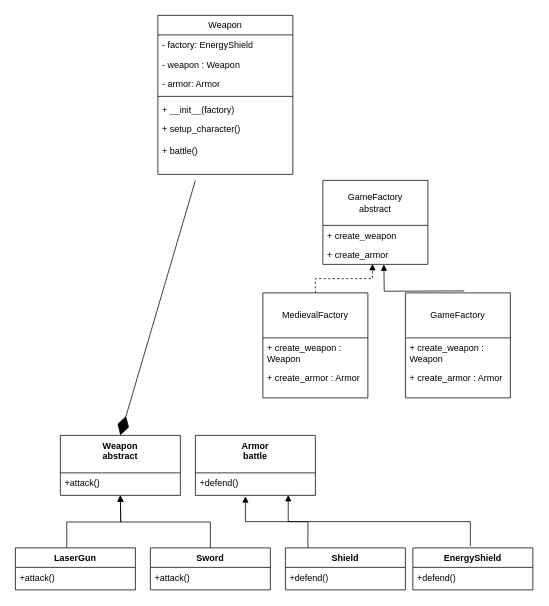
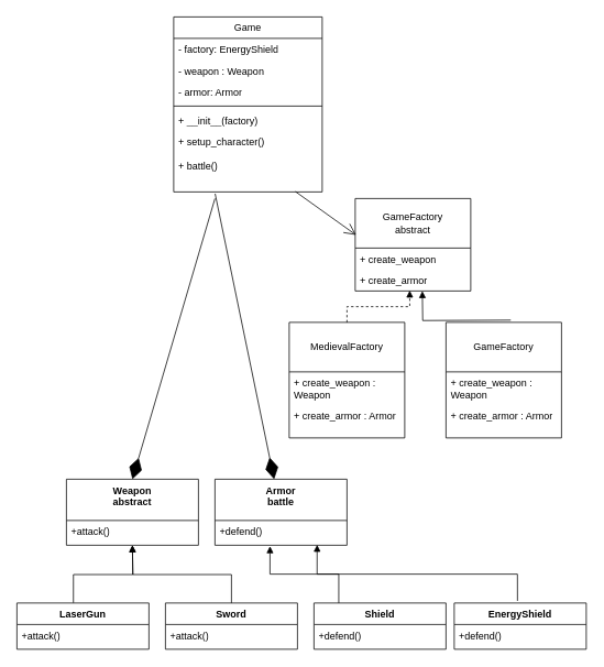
  <mxCell id="0" />
  <mxCell id="1" parent="0" />
  <mxCell id="2" value="&lt;div&gt;Weapon&lt;/div&gt;&lt;div&gt;abstract&lt;/div&gt;" style="swimlane;fontStyle=1;align=center;verticalAlign=top;childLayout=stackLayout;horizontal=1;startSize=50;horizontalStack=0;resizeParent=1;resizeParentMax=0;resizeLast=0;collapsible=1;marginBottom=0;whiteSpace=wrap;html=1;" vertex="1" parent="1"><mxGeometry x="80" y="580" width="160" height="80" as="geometry" /></mxCell>
  <mxCell id="3" value="+attack()" style="text;strokeColor=none;fillColor=none;align=left;verticalAlign=top;spacingLeft=4;spacingRight=4;overflow=hidden;rotatable=0;points=[[0,0.5],[1,0.5]];portConstraint=eastwest;whiteSpace=wrap;html=1;" vertex="1" parent="2"><mxGeometry y="50" width="160" height="30" as="geometry" /></mxCell>
  <mxCell id="4" value="&lt;div&gt;Armor&lt;/div&gt;&lt;div&gt;battle&lt;/div&gt;" style="swimlane;fontStyle=1;align=center;verticalAlign=top;childLayout=stackLayout;horizontal=1;startSize=50;horizontalStack=0;resizeParent=1;resizeParentMax=0;resizeLast=0;collapsible=1;marginBottom=0;whiteSpace=wrap;html=1;" vertex="1" parent="1"><mxGeometry x="260" y="580" width="160" height="80" as="geometry" /></mxCell>
  <mxCell id="5" value="+defend()" style="text;strokeColor=none;fillColor=none;align=left;verticalAlign=top;spacingLeft=4;spacingRight=4;overflow=hidden;rotatable=0;points=[[0,0.5],[1,0.5]];portConstraint=eastwest;whiteSpace=wrap;html=1;" vertex="1" parent="4"><mxGeometry y="50" width="160" height="30" as="geometry" /></mxCell>
  <mxCell id="6" value="Sword" style="swimlane;fontStyle=1;align=center;verticalAlign=top;childLayout=stackLayout;horizontal=1;startSize=26;horizontalStack=0;resizeParent=1;resizeParentMax=0;resizeLast=0;collapsible=1;marginBottom=0;whiteSpace=wrap;html=1;" vertex="1" parent="1"><mxGeometry x="200" y="730" width="160" height="56" as="geometry" /></mxCell>
  <mxCell id="7" value="+attack()" style="text;strokeColor=none;fillColor=none;align=left;verticalAlign=top;spacingLeft=4;spacingRight=4;overflow=hidden;rotatable=0;points=[[0,0.5],[1,0.5]];portConstraint=eastwest;whiteSpace=wrap;html=1;" vertex="1" parent="6"><mxGeometry y="26" width="160" height="30" as="geometry" /></mxCell>
  <mxCell id="8" value="Shield" style="swimlane;fontStyle=1;align=center;verticalAlign=top;childLayout=stackLayout;horizontal=1;startSize=26;horizontalStack=0;resizeParent=1;resizeParentMax=0;resizeLast=0;collapsible=1;marginBottom=0;whiteSpace=wrap;html=1;" vertex="1" parent="1"><mxGeometry x="380" y="730" width="160" height="56" as="geometry" /></mxCell>
  <mxCell id="9" value="+defend()" style="text;strokeColor=none;fillColor=none;align=left;verticalAlign=top;spacingLeft=4;spacingRight=4;overflow=hidden;rotatable=0;points=[[0,0.5],[1,0.5]];portConstraint=eastwest;whiteSpace=wrap;html=1;" vertex="1" parent="8"><mxGeometry y="26" width="160" height="30" as="geometry" /></mxCell>
  <mxCell id="10" value="LaserGun" style="swimlane;fontStyle=1;align=center;verticalAlign=top;childLayout=stackLayout;horizontal=1;startSize=26;horizontalStack=0;resizeParent=1;resizeParentMax=0;resizeLast=0;collapsible=1;marginBottom=0;whiteSpace=wrap;html=1;" vertex="1" parent="1"><mxGeometry x="20" y="730" width="160" height="56" as="geometry" /></mxCell>
  <mxCell id="11" value="+attack()" style="text;strokeColor=none;fillColor=none;align=left;verticalAlign=top;spacingLeft=4;spacingRight=4;overflow=hidden;rotatable=0;points=[[0,0.5],[1,0.5]];portConstraint=eastwest;whiteSpace=wrap;html=1;" vertex="1" parent="10"><mxGeometry y="26" width="160" height="30" as="geometry" /></mxCell>
  <mxCell id="12" value="EnergyShield" style="swimlane;fontStyle=1;align=center;verticalAlign=top;childLayout=stackLayout;horizontal=1;startSize=26;horizontalStack=0;resizeParent=1;resizeParentMax=0;resizeLast=0;collapsible=1;marginBottom=0;whiteSpace=wrap;html=1;" vertex="1" parent="1"><mxGeometry x="550" y="730" width="160" height="56" as="geometry" /></mxCell>
  <mxCell id="13" value="+defend()" style="text;strokeColor=none;fillColor=none;align=left;verticalAlign=top;spacingLeft=4;spacingRight=4;overflow=hidden;rotatable=0;points=[[0,0.5],[1,0.5]];portConstraint=eastwest;whiteSpace=wrap;html=1;" vertex="1" parent="12"><mxGeometry y="26" width="160" height="30" as="geometry" /></mxCell>
  <mxCell id="14" value="&lt;div&gt;GameFactory&lt;/div&gt;&lt;div&gt;abstract&lt;/div&gt;" style="swimlane;fontStyle=0;childLayout=stackLayout;horizontal=1;startSize=60;fillColor=none;horizontalStack=0;resizeParent=1;resizeParentMax=0;resizeLast=0;collapsible=1;marginBottom=0;whiteSpace=wrap;html=1;" vertex="1" parent="1"><mxGeometry x="430" y="240" width="140" height="112" as="geometry" /></mxCell>
  <mxCell id="15" value="+ create_weapon" style="text;strokeColor=none;fillColor=none;align=left;verticalAlign=top;spacingLeft=4;spacingRight=4;overflow=hidden;rotatable=0;points=[[0,0.5],[1,0.5]];portConstraint=eastwest;whiteSpace=wrap;html=1;" vertex="1" parent="14"><mxGeometry y="60" width="140" height="26" as="geometry" /></mxCell>
  <mxCell id="16" value="+ create_armor" style="text;strokeColor=none;fillColor=none;align=left;verticalAlign=top;spacingLeft=4;spacingRight=4;overflow=hidden;rotatable=0;points=[[0,0.5],[1,0.5]];portConstraint=eastwest;whiteSpace=wrap;html=1;" vertex="1" parent="14"><mxGeometry y="86" width="140" height="26" as="geometry" /></mxCell>
  <mxCell id="17" value="MedievalFactory" style="swimlane;fontStyle=0;childLayout=stackLayout;horizontal=1;startSize=60;fillColor=none;horizontalStack=0;resizeParent=1;resizeParentMax=0;resizeLast=0;collapsible=1;marginBottom=0;whiteSpace=wrap;html=1;" vertex="1" parent="1"><mxGeometry x="350" y="390" width="140" height="140" as="geometry" /></mxCell>
  <mxCell id="18" value="&lt;div&gt;+ create_weapon : Weapon&lt;/div&gt;" style="text;strokeColor=none;fillColor=none;align=left;verticalAlign=top;spacingLeft=4;spacingRight=4;overflow=hidden;rotatable=0;points=[[0,0.5],[1,0.5]];portConstraint=eastwest;whiteSpace=wrap;html=1;" vertex="1" parent="17"><mxGeometry y="60" width="140" height="40" as="geometry" /></mxCell>
  <mxCell id="19" value="&lt;div&gt;+ create_armor : Armor&lt;/div&gt;" style="text;strokeColor=none;fillColor=none;align=left;verticalAlign=top;spacingLeft=4;spacingRight=4;overflow=hidden;rotatable=0;points=[[0,0.5],[1,0.5]];portConstraint=eastwest;whiteSpace=wrap;html=1;" vertex="1" parent="17"><mxGeometry y="100" width="140" height="40" as="geometry" /></mxCell>
  <mxCell id="20" value="GameFactory" style="swimlane;fontStyle=0;childLayout=stackLayout;horizontal=1;startSize=60;fillColor=none;horizontalStack=0;resizeParent=1;resizeParentMax=0;resizeLast=0;collapsible=1;marginBottom=0;whiteSpace=wrap;html=1;" vertex="1" parent="1"><mxGeometry x="540" y="390" width="140" height="140" as="geometry" /></mxCell>
  <mxCell id="21" value="&lt;div&gt;+ create_weapon : Weapon&lt;/div&gt;" style="text;strokeColor=none;fillColor=none;align=left;verticalAlign=top;spacingLeft=4;spacingRight=4;overflow=hidden;rotatable=0;points=[[0,0.5],[1,0.5]];portConstraint=eastwest;whiteSpace=wrap;html=1;" vertex="1" parent="20"><mxGeometry y="60" width="140" height="40" as="geometry" /></mxCell>
  <mxCell id="22" value="&lt;div&gt;+ create_armor : Armor&lt;/div&gt;" style="text;strokeColor=none;fillColor=none;align=left;verticalAlign=top;spacingLeft=4;spacingRight=4;overflow=hidden;rotatable=0;points=[[0,0.5],[1,0.5]];portConstraint=eastwest;whiteSpace=wrap;html=1;" vertex="1" parent="20"><mxGeometry y="100" width="140" height="40" as="geometry" /></mxCell>
- <mxCell id="23" value="Weapon" style="swimlane;fontStyle=0;childLayout=stackLayout;horizontal=1;startSize=26;fillColor=none;horizontalStack=0;resizeParent=1;resizeParentMax=0;resizeLast=0;collapsible=1;marginBottom=0;whiteSpace=wrap;html=1;" vertex="1" parent="1"><mxGeometry x="210" y="20" width="180" height="212" as="geometry" /></mxCell>
+ <mxCell id="23" value="Game" style="swimlane;fontStyle=0;childLayout=stackLayout;horizontal=1;startSize=26;fillColor=none;horizontalStack=0;resizeParent=1;resizeParentMax=0;resizeLast=0;collapsible=1;marginBottom=0;whiteSpace=wrap;html=1;" vertex="1" parent="1"><mxGeometry x="210" y="20" width="180" height="212" as="geometry" /></mxCell>
  <mxCell id="24" value="- factory: EnergyShield" style="text;strokeColor=none;fillColor=none;align=left;verticalAlign=top;spacingLeft=4;spacingRight=4;overflow=hidden;rotatable=0;points=[[0,0.5],[1,0.5]];portConstraint=eastwest;whiteSpace=wrap;html=1;" vertex="1" parent="23"><mxGeometry y="26" width="180" height="26" as="geometry" /></mxCell>
  <mxCell id="25" value="- weapon : Weapon" style="text;strokeColor=none;fillColor=none;align=left;verticalAlign=top;spacingLeft=4;spacingRight=4;overflow=hidden;rotatable=0;points=[[0,0.5],[1,0.5]];portConstraint=eastwest;whiteSpace=wrap;html=1;" vertex="1" parent="23"><mxGeometry y="52" width="180" height="26" as="geometry" /></mxCell>
  <mxCell id="26" value="- armor: Armor" style="text;strokeColor=none;fillColor=none;align=left;verticalAlign=top;spacingLeft=4;spacingRight=4;overflow=hidden;rotatable=0;points=[[0,0.5],[1,0.5]];portConstraint=eastwest;whiteSpace=wrap;html=1;" vertex="1" parent="23"><mxGeometry y="78" width="180" height="26" as="geometry" /></mxCell>
  <mxCell id="27" value="" style="line;strokeWidth=1;fillColor=none;align=left;verticalAlign=middle;spacingTop=-1;spacingLeft=3;spacingRight=3;rotatable=0;labelPosition=right;points=[];portConstraint=eastwest;strokeColor=inherit;" vertex="1" parent="23"><mxGeometry y="104" width="180" height="8" as="geometry" /></mxCell>
  <mxCell id="28" value="+ __init__(factory)" style="text;strokeColor=none;fillColor=none;align=left;verticalAlign=top;spacingLeft=4;spacingRight=4;overflow=hidden;rotatable=0;points=[[0,0.5],[1,0.5]];portConstraint=eastwest;whiteSpace=wrap;html=1;" vertex="1" parent="23"><mxGeometry y="112" width="180" height="26" as="geometry" /></mxCell>
  <mxCell id="29" value="&lt;div&gt;+ setup_character()&lt;/div&gt;&lt;div&gt;&lt;br&gt;&lt;div&gt;+ battle()&lt;/div&gt;&lt;div&gt;&lt;br&gt;&lt;/div&gt;&lt;/div&gt;" style="text;strokeColor=none;fillColor=none;align=left;verticalAlign=top;spacingLeft=4;spacingRight=4;overflow=hidden;rotatable=0;points=[[0,0.5],[1,0.5]];portConstraint=eastwest;whiteSpace=wrap;html=1;" vertex="1" parent="23"><mxGeometry y="138" width="180" height="74" as="geometry" /></mxCell>
  <mxCell id="30" value="" style="endArrow=block;endFill=1;html=1;edgeStyle=orthogonalEdgeStyle;align=left;verticalAlign=top;rounded=0;entryX=0.472;entryY=0.978;entryDx=0;entryDy=0;entryPerimeter=0;exitX=0.5;exitY=0;exitDx=0;exitDy=0;dashed=1;" edge="1" parent="1" source="17" target="16"><mxGeometry x="-1" relative="1" as="geometry"><mxPoint x="330" y="370" as="sourcePoint" /><mxPoint x="490" y="370" as="targetPoint" /></mxGeometry></mxCell>
  <mxCell id="31" value="" style="endArrow=block;endFill=1;html=1;edgeStyle=orthogonalEdgeStyle;align=left;verticalAlign=top;rounded=0;exitX=0.561;exitY=-0.01;exitDx=0;exitDy=0;exitPerimeter=0;entryX=0.581;entryY=1.051;entryDx=0;entryDy=0;entryPerimeter=0;" edge="1" parent="1"><mxGeometry x="-1" relative="1" as="geometry"><mxPoint x="618.54" y="387.31" as="sourcePoint" /><mxPoint x="511.34" y="352.036" as="targetPoint" /></mxGeometry></mxCell>
  <mxCell id="32" value="" style="endArrow=block;endFill=1;html=1;edgeStyle=orthogonalEdgeStyle;align=left;verticalAlign=top;rounded=0;exitX=0.428;exitY=-0.005;exitDx=0;exitDy=0;exitPerimeter=0;" edge="1" parent="1" source="10"><mxGeometry x="-0.75" y="-10" relative="1" as="geometry"><mxPoint x="0" y="660" as="sourcePoint" /><mxPoint x="160" y="660" as="targetPoint" /><mxPoint as="offset" /></mxGeometry></mxCell>
  <mxCell id="33" value="" style="endArrow=block;endFill=1;html=1;edgeStyle=orthogonalEdgeStyle;align=left;verticalAlign=top;rounded=0;exitX=0.5;exitY=0;exitDx=0;exitDy=0;" edge="1" parent="1" source="6"><mxGeometry x="-0.75" y="-10" relative="1" as="geometry"><mxPoint x="190" y="700" as="sourcePoint" /><mxPoint x="160" y="660" as="targetPoint" /><mxPoint as="offset" /></mxGeometry></mxCell>
  <mxCell id="34" value="" style="endArrow=block;endFill=1;html=1;edgeStyle=orthogonalEdgeStyle;align=left;verticalAlign=top;rounded=0;entryX=0.417;entryY=1.038;entryDx=0;entryDy=0;entryPerimeter=0;exitX=0.188;exitY=0;exitDx=0;exitDy=0;exitPerimeter=0;" edge="1" parent="1" source="8" target="5"><mxGeometry x="-0.75" y="-10" relative="1" as="geometry"><mxPoint x="480" y="660" as="sourcePoint" /><mxPoint x="640" y="660" as="targetPoint" /><mxPoint as="offset" /><Array as="points"><mxPoint x="410" y="695" /><mxPoint x="327" y="695" /></Array></mxGeometry></mxCell>
  <mxCell id="35" value="" style="endArrow=block;endFill=1;html=1;edgeStyle=orthogonalEdgeStyle;align=left;verticalAlign=top;rounded=0;entryX=0.774;entryY=0.981;entryDx=0;entryDy=0;entryPerimeter=0;exitX=0.479;exitY=-0.046;exitDx=0;exitDy=0;exitPerimeter=0;" edge="1" parent="1" source="12" target="5"><mxGeometry x="-0.75" y="-10" relative="1" as="geometry"><mxPoint x="580" y="670" as="sourcePoint" /><mxPoint x="740" y="670" as="targetPoint" /><mxPoint as="offset" /></mxGeometry></mxCell>
+ <mxCell id="36" value="" style="endArrow=diamondThin;endFill=1;endSize=24;html=1;rounded=0;exitX=0.279;exitY=1.029;exitDx=0;exitDy=0;exitPerimeter=0;" edge="1" parent="1" source="29" target="4"><mxGeometry width="160" relative="1" as="geometry"><mxPoint x="50" y="330" as="sourcePoint" /><mxPoint x="179" y="342" as="targetPoint" /></mxGeometry></mxCell>
  <mxCell id="37" value="" style="endArrow=diamondThin;endFill=1;endSize=24;html=1;rounded=0;entryX=0.5;entryY=0;entryDx=0;entryDy=0;" edge="1" parent="1" target="2"><mxGeometry width="160" relative="1" as="geometry"><mxPoint x="260" y="240" as="sourcePoint" /><mxPoint x="212" y="686" as="targetPoint" /></mxGeometry></mxCell>
+ <mxCell id="38" value="" style="endArrow=open;endFill=1;endSize=12;html=1;rounded=0;exitX=0.82;exitY=0.995;exitDx=0;exitDy=0;exitPerimeter=0;entryX=0.007;entryY=0.394;entryDx=0;entryDy=0;entryPerimeter=0;" edge="1" parent="1" source="29" target="14"><mxGeometry width="160" relative="1" as="geometry"><mxPoint x="270" y="420" as="sourcePoint" /><mxPoint x="430" y="420" as="targetPoint" /></mxGeometry></mxCell>
